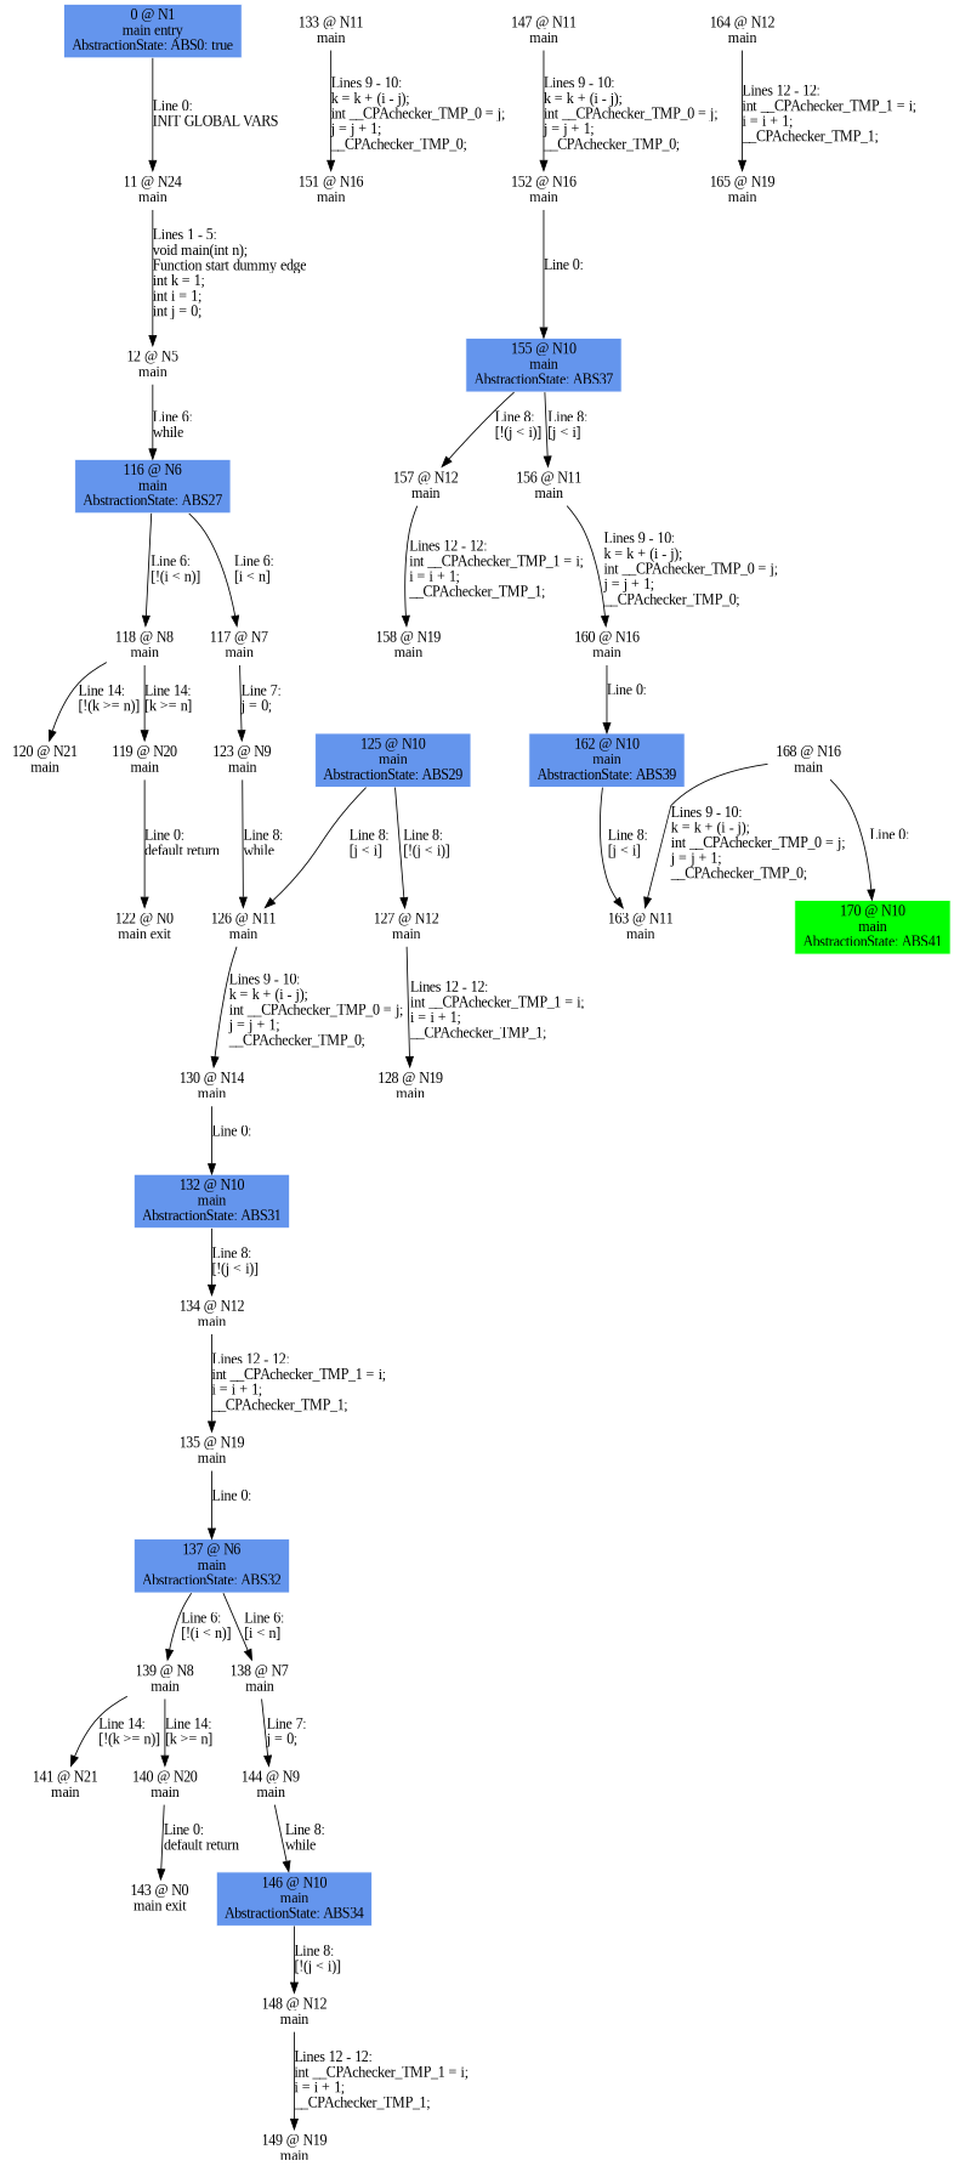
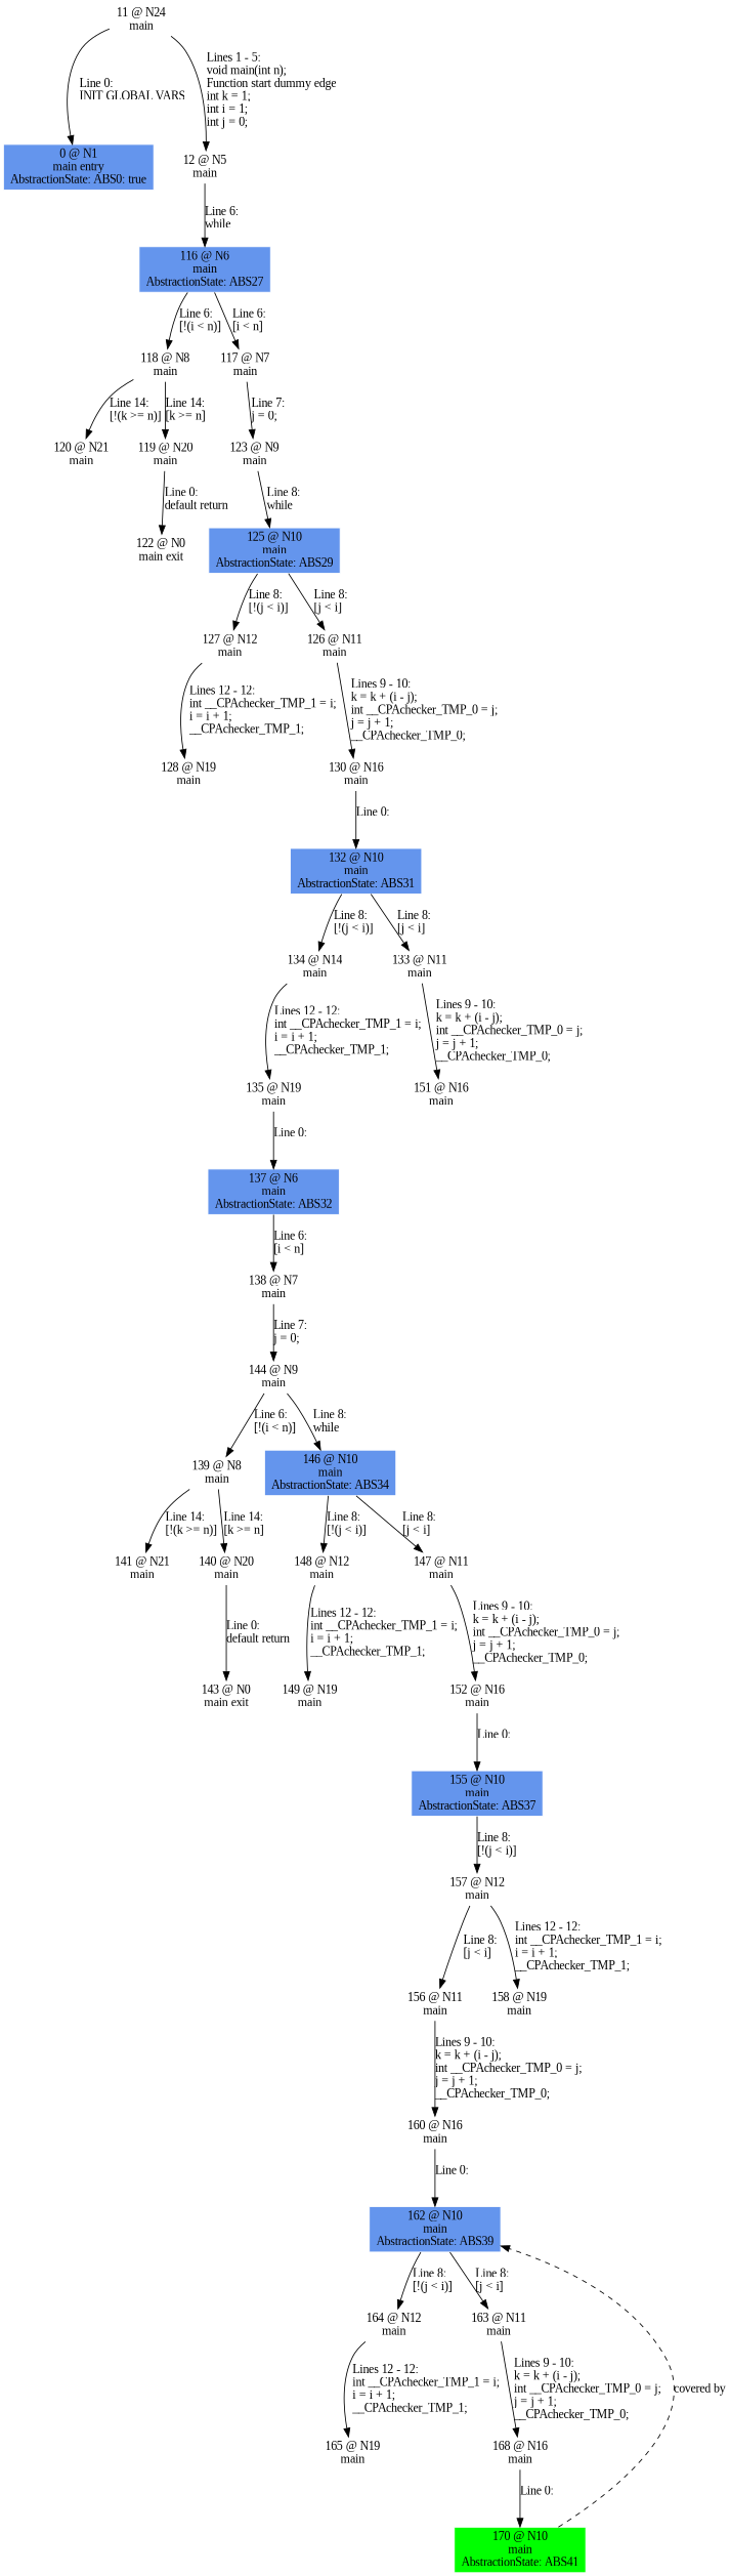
  digraph {
    fontname="Liberation Serif"
    node [color=white fontname="Liberation Serif" shape=box style=filled]
    edge [fontname="Liberation Serif"]
    n1 [fillcolor=cornflowerblue label="0 @ N1\nmain entry\nAbstractionState: ABS0: true\n"]
    n2 [label="11 @ N24\nmain\n"]
    n3 [label="12 @ N5\nmain\n"]
    n4 [fillcolor=cornflowerblue label="116 @ N6\nmain\nAbstractionState: ABS27\n"]
    n5 [label="118 @ N8\nmain\n"]
    n6 [label="117 @ N7\nmain\n"]
    n7 [label="120 @ N21\nmain\n"]
    n8 [label="119 @ N20\nmain\n"]
    n9 [label="123 @ N9\nmain\n"]
    n10 [label="122 @ N0\nmain exit\n"]
    n11 [fillcolor=cornflowerblue label="125 @ N10\nmain\nAbstractionState: ABS29\n"]
    n12 [label="127 @ N12\nmain\n"]
    n13 [label="126 @ N11\nmain\n"]
    n14 [label="128 @ N19\nmain\n"]
-   n15 [label="130 @ N14\nmain\n"]
+   n15 [label="130 @ N16\nmain\n"]
    n16 [fillcolor=cornflowerblue label="132 @ N10\nmain\nAbstractionState: ABS31\n"]
-   n17 [label="134 @ N12\nmain\n"]
+   n17 [label="134 @ N14\nmain\n"]
    n18 [label="133 @ N11\nmain\n"]
    n19 [label="135 @ N19\nmain\n"]
    n20 [label="151 @ N16\nmain\n"]
    n21 [fillcolor=cornflowerblue label="137 @ N6\nmain\nAbstractionState: ABS32\n"]
    n22 [label="139 @ N8\nmain\n"]
    n23 [label="138 @ N7\nmain\n"]
    n24 [label="141 @ N21\nmain\n"]
    n25 [label="140 @ N20\nmain\n"]
    n26 [label="144 @ N9\nmain\n"]
    n27 [label="143 @ N0\nmain exit\n"]
    n28 [fillcolor=cornflowerblue label="146 @ N10\nmain\nAbstractionState: ABS34\n"]
    n29 [label="148 @ N12\nmain\n"]
    n30 [label="147 @ N11\nmain\n"]
    n31 [label="149 @ N19\nmain\n"]
    n32 [label="152 @ N16\nmain\n"]
    n33 [fillcolor=cornflowerblue label="155 @ N10\nmain\nAbstractionState: ABS37\n"]
    n34 [label="157 @ N12\nmain\n"]
    n35 [label="156 @ N11\nmain\n"]
    n36 [label="158 @ N19\nmain\n"]
    n37 [label="160 @ N16\nmain\n"]
    n38 [fillcolor=cornflowerblue label="162 @ N10\nmain\nAbstractionState: ABS39\n"]
    n39 [label="164 @ N12\nmain\n"]
    n40 [label="163 @ N11\nmain\n"]
    n41 [label="165 @ N19\nmain\n"]
    n42 [label="168 @ N16\nmain\n"]
    n43 [fillcolor=green label="170 @ N10\nmain\nAbstractionState: ABS41\n"]
-   n1 -> n2 [label="Line 0: \lINIT GLOBAL VARS\l"]
+   n2 -> n1 [label="Line 0: \lINIT GLOBAL VARS\l"]
    n2 -> n3 [label="Lines 1 - 5: \lvoid main(int n);\lFunction start dummy edge\lint k = 1;\lint i = 1;\lint j = 0;\l"]
    n3 -> n4 [label="Line 6: \lwhile\l"]
    n4 -> n5 [label="Line 6: \l[!(i < n)]\l"]
    n4 -> n6 [label="Line 6: \l[i < n]\l"]
    n5 -> n7 [label="Line 14: \l[!(k >= n)]\l"]
    n5 -> n8 [label="Line 14: \l[k >= n]\l"]
    n6 -> n9 [label="Line 7: \lj = 0;\l"]
    n8 -> n10 [label="Line 0: \ldefault return\l"]
-   n9 -> n13 [label="Line 8: \lwhile\l"]
+   n9 -> n11 [label="Line 8: \lwhile\l"]
    n11 -> n12 [label="Line 8: \l[!(j < i)]\l"]
    n11 -> n13 [label="Line 8: \l[j < i]\l"]
    n12 -> n14 [label="Lines 12 - 12: \lint __CPAchecker_TMP_1 = i;\li = i + 1;\l__CPAchecker_TMP_1;\l"]
    n13 -> n15 [label="Lines 9 - 10: \lk = k + (i - j);\lint __CPAchecker_TMP_0 = j;\lj = j + 1;\l__CPAchecker_TMP_0;\l"]
    n15 -> n16 [label="Line 0: \l\l"]
    n16 -> n17 [label="Line 8: \l[!(j < i)]\l"]
+   n16 -> n18 [label="Line 8: \l[j < i]\l"]
    n17 -> n19 [label="Lines 12 - 12: \lint __CPAchecker_TMP_1 = i;\li = i + 1;\l__CPAchecker_TMP_1;\l"]
    n18 -> n20 [label="Lines 9 - 10: \lk = k + (i - j);\lint __CPAchecker_TMP_0 = j;\lj = j + 1;\l__CPAchecker_TMP_0;\l"]
    n19 -> n21 [label="Line 0: \l\l"]
-   n21 -> n22 [label="Line 6: \l[!(i < n)]\l"]
+   n26 -> n22 [label="Line 6: \l[!(i < n)]\l"]
    n21 -> n23 [label="Line 6: \l[i < n]\l"]
    n22 -> n24 [label="Line 14: \l[!(k >= n)]\l"]
    n22 -> n25 [label="Line 14: \l[k >= n]\l"]
    n23 -> n26 [label="Line 7: \lj = 0;\l"]
    n25 -> n27 [label="Line 0: \ldefault return\l"]
    n26 -> n28 [label="Line 8: \lwhile\l"]
    n28 -> n29 [label="Line 8: \l[!(j < i)]\l"]
+   n28 -> n30 [label="Line 8: \l[j < i]\l"]
    n29 -> n31 [label="Lines 12 - 12: \lint __CPAchecker_TMP_1 = i;\li = i + 1;\l__CPAchecker_TMP_1;\l"]
    n30 -> n32 [label="Lines 9 - 10: \lk = k + (i - j);\lint __CPAchecker_TMP_0 = j;\lj = j + 1;\l__CPAchecker_TMP_0;\l"]
    n32 -> n33 [label="Line 0: \l\l"]
    n33 -> n34 [label="Line 8: \l[!(j < i)]\l"]
-   n33 -> n35 [label="Line 8: \l[j < i]\l"]
+   n34 -> n35 [label="Line 8: \l[j < i]\l"]
    n34 -> n36 [label="Lines 12 - 12: \lint __CPAchecker_TMP_1 = i;\li = i + 1;\l__CPAchecker_TMP_1;\l"]
    n35 -> n37 [label="Lines 9 - 10: \lk = k + (i - j);\lint __CPAchecker_TMP_0 = j;\lj = j + 1;\l__CPAchecker_TMP_0;\l"]
    n37 -> n38 [label="Line 0: \l\l"]
+   n38 -> n39 [label="Line 8: \l[!(j < i)]\l"]
    n38 -> n40 [label="Line 8: \l[j < i]\l"]
    n39 -> n41 [label="Lines 12 - 12: \lint __CPAchecker_TMP_1 = i;\li = i + 1;\l__CPAchecker_TMP_1;\l"]
-   n42 -> n40 [label="Lines 9 - 10: \lk = k + (i - j);\lint __CPAchecker_TMP_0 = j;\lj = j + 1;\l__CPAchecker_TMP_0;\l"]
+   n40 -> n42 [label="Lines 9 - 10: \lk = k + (i - j);\lint __CPAchecker_TMP_0 = j;\lj = j + 1;\l__CPAchecker_TMP_0;\l"]
    n42 -> n43 [label="Line 0: \l\l"]
+   n43 -> n38 [label="covered by" style=dashed weight=0]
  }
